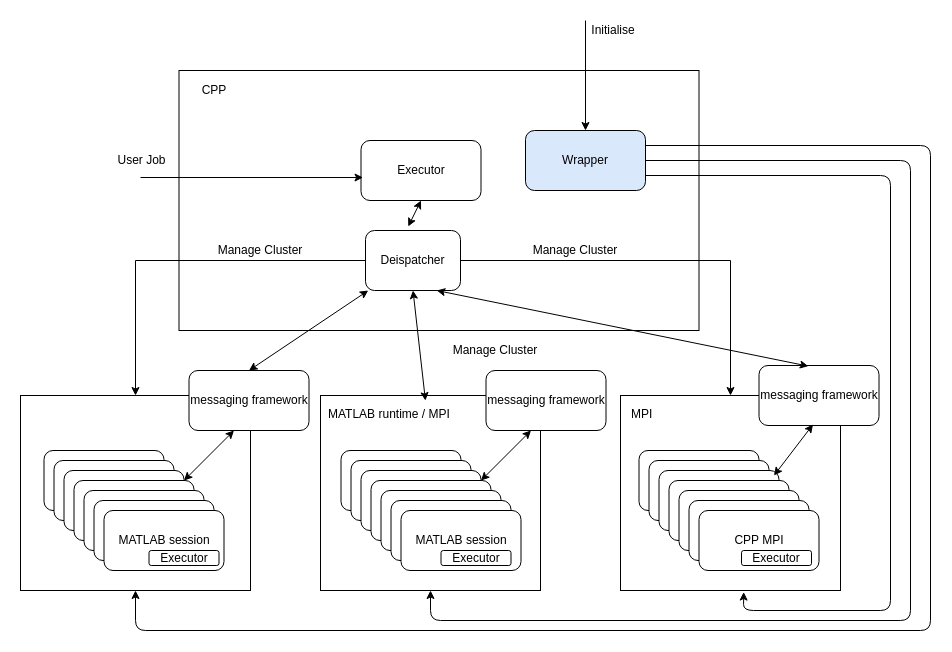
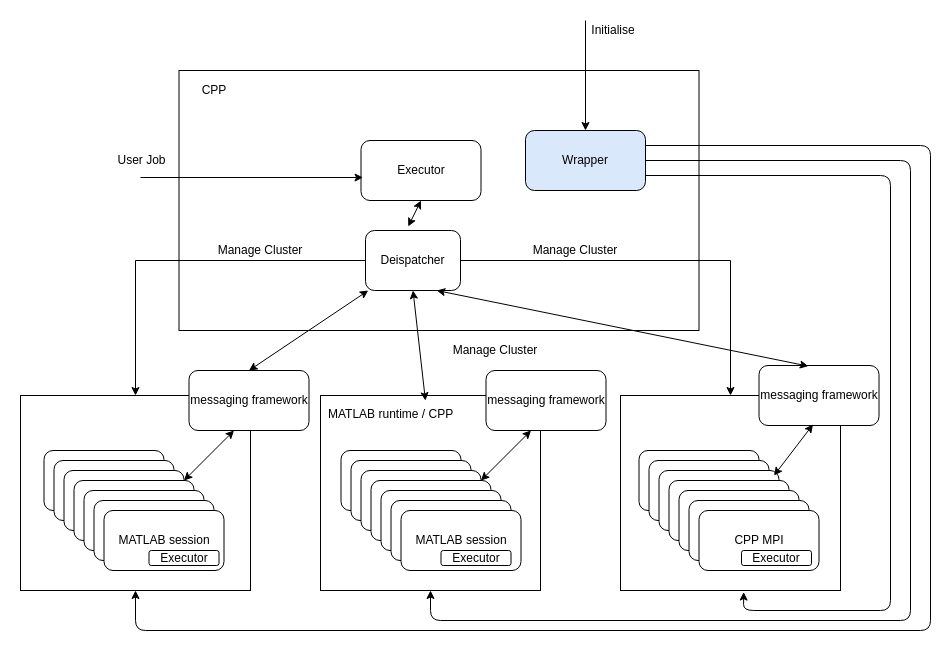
  <mxCell id="0" />
  <mxCell id="1" parent="0" />
  <mxCell id="2" value="" style="rounded=0;whiteSpace=wrap;html=1;" parent="1" vertex="1"><mxGeometry x="620" y="395" width="220" height="195" as="geometry" /></mxCell>
  <mxCell id="3" value="" style="rounded=0;whiteSpace=wrap;html=1;" parent="1" vertex="1"><mxGeometry x="178.5" y="70" width="520" height="260" as="geometry" /></mxCell>
  <mxCell id="4" style="edgeStyle=orthogonalEdgeStyle;rounded=0;orthogonalLoop=1;jettySize=auto;html=1;exitX=1;exitY=0.5;exitDx=0;exitDy=0;" parent="1" source="23" target="2" edge="1"><mxGeometry relative="1" as="geometry"><mxPoint x="565" y="400" as="targetPoint" /><mxPoint x="510" y="400" as="sourcePoint" /></mxGeometry></mxCell>
  <mxCell id="5" value="Executor" style="rounded=1;whiteSpace=wrap;html=1;" parent="1" vertex="1"><mxGeometry x="360.5" y="140" width="120" height="60" as="geometry" /></mxCell>
  <mxCell id="6" value="CPP MPI" style="rounded=1;whiteSpace=wrap;html=1;" parent="1" vertex="1"><mxGeometry x="638.5" y="450" width="120" height="60" as="geometry" /></mxCell>
  <mxCell id="7" value="CPP MPI" style="rounded=1;whiteSpace=wrap;html=1;" parent="1" vertex="1"><mxGeometry x="648.5" y="460" width="120" height="60" as="geometry" /></mxCell>
  <mxCell id="8" value="CPP MPI" style="rounded=1;whiteSpace=wrap;html=1;" parent="1" vertex="1"><mxGeometry x="658.5" y="470" width="120" height="60" as="geometry" /></mxCell>
  <mxCell id="9" value="CPP MPI" style="rounded=1;whiteSpace=wrap;html=1;" parent="1" vertex="1"><mxGeometry x="668.5" y="480" width="120" height="60" as="geometry" /></mxCell>
  <mxCell id="10" value="CPP MPI" style="rounded=1;whiteSpace=wrap;html=1;" parent="1" vertex="1"><mxGeometry x="678.5" y="490" width="120" height="60" as="geometry" /></mxCell>
  <mxCell id="11" value="CPP MPI" style="rounded=1;whiteSpace=wrap;html=1;" parent="1" vertex="1"><mxGeometry x="688.5" y="500" width="120" height="60" as="geometry" /></mxCell>
  <mxCell id="12" value="CPP MPI" style="rounded=1;whiteSpace=wrap;html=1;" parent="1" vertex="1"><mxGeometry x="698.5" y="510" width="120" height="60" as="geometry" /></mxCell>
  <mxCell id="13" value="" style="rounded=0;whiteSpace=wrap;html=1;" vertex="1" parent="1"><mxGeometry x="20" y="395" width="230" height="195" as="geometry" /></mxCell>
  <mxCell id="14" value="CPP MPI" style="rounded=1;whiteSpace=wrap;html=1;" vertex="1" parent="1"><mxGeometry x="43.5" y="450" width="120" height="60" as="geometry" /></mxCell>
  <mxCell id="15" value="CPP MPI" style="rounded=1;whiteSpace=wrap;html=1;" vertex="1" parent="1"><mxGeometry x="53.5" y="460" width="120" height="60" as="geometry" /></mxCell>
  <mxCell id="16" value="CPP MPI" style="rounded=1;whiteSpace=wrap;html=1;" vertex="1" parent="1"><mxGeometry x="63.5" y="470" width="120" height="60" as="geometry" /></mxCell>
  <mxCell id="17" value="CPP MPI" style="rounded=1;whiteSpace=wrap;html=1;" vertex="1" parent="1"><mxGeometry x="73.5" y="480" width="120" height="60" as="geometry" /></mxCell>
  <mxCell id="18" value="CPP MPI" style="rounded=1;whiteSpace=wrap;html=1;" vertex="1" parent="1"><mxGeometry x="83.5" y="490" width="120" height="60" as="geometry" /></mxCell>
  <mxCell id="19" value="CPP MPI" style="rounded=1;whiteSpace=wrap;html=1;" vertex="1" parent="1"><mxGeometry x="93.5" y="500" width="120" height="60" as="geometry" /></mxCell>
  <mxCell id="20" value="MATLAB session" style="rounded=1;whiteSpace=wrap;html=1;" vertex="1" parent="1"><mxGeometry x="103.5" y="510" width="120" height="60" as="geometry" /></mxCell>
  <mxCell id="21" style="edgeStyle=orthogonalEdgeStyle;rounded=0;orthogonalLoop=1;jettySize=auto;html=1;exitX=0;exitY=0.5;exitDx=0;exitDy=0;" edge="1" parent="1" source="23" target="13"><mxGeometry relative="1" as="geometry"><mxPoint x="345" y="400" as="targetPoint" /><mxPoint x="390" y="400" as="sourcePoint" /></mxGeometry></mxCell>
  <mxCell id="22" value="CPP" style="text;html=1;strokeColor=none;fillColor=none;align=center;verticalAlign=middle;whiteSpace=wrap;rounded=0;" vertex="1" parent="1"><mxGeometry x="193.5" y="80" width="40" height="20" as="geometry" /></mxCell>
  <mxCell id="23" value="Deispatcher" style="rounded=1;whiteSpace=wrap;html=1;" vertex="1" parent="1"><mxGeometry x="365" y="230" width="95" height="60" as="geometry" /></mxCell>
  <mxCell id="24" value="Wrapper" style="rounded=1;whiteSpace=wrap;html=1;fillColor=#dae8fc;" vertex="1" parent="1"><mxGeometry x="525" y="130" width="120" height="60" as="geometry" /></mxCell>
  <mxCell id="25" value="messaging framework" style="rounded=1;whiteSpace=wrap;html=1;" vertex="1" parent="1"><mxGeometry x="188.5" y="370" width="120" height="60" as="geometry" /></mxCell>
- <mxCell id="26" value="MPI" style="text;html=1;" vertex="1" parent="1"><mxGeometry x="628.5" y="400" width="30" height="30" as="geometry" /></mxCell>
  <mxCell id="27" value="" style="endArrow=classic;html=1;entryX=0.5;entryY=0;entryDx=0;entryDy=0;" edge="1" parent="1" target="24"><mxGeometry width="50" height="50" relative="1" as="geometry"><mxPoint x="585" y="20" as="sourcePoint" /><mxPoint x="460" y="-60" as="targetPoint" /></mxGeometry></mxCell>
  <mxCell id="28" value="Initialise" style="text;html=1;strokeColor=none;fillColor=none;align=center;verticalAlign=middle;whiteSpace=wrap;rounded=0;" vertex="1" parent="1"><mxGeometry x="592.5" y="20" width="40" height="20" as="geometry" /></mxCell>
  <mxCell id="29" value="Manage Cluster" style="text;html=1;strokeColor=none;fillColor=none;align=center;verticalAlign=middle;whiteSpace=wrap;rounded=0;" vertex="1" parent="1"><mxGeometry x="215" y="240" width="90" height="20" as="geometry" /></mxCell>
  <mxCell id="30" value="Manage Cluster" style="text;html=1;strokeColor=none;fillColor=none;align=center;verticalAlign=middle;whiteSpace=wrap;rounded=0;" vertex="1" parent="1"><mxGeometry x="530" y="240" width="90" height="20" as="geometry" /></mxCell>
  <mxCell id="31" value="" style="endArrow=classic;html=1;entryX=0.017;entryY=0.617;entryDx=0;entryDy=0;entryPerimeter=0;" edge="1" parent="1" target="5"><mxGeometry width="50" height="50" relative="1" as="geometry"><mxPoint x="140" y="177" as="sourcePoint" /><mxPoint x="220" y="130" as="targetPoint" /></mxGeometry></mxCell>
  <mxCell id="32" value="User Job" style="text;html=1;strokeColor=none;fillColor=none;align=center;verticalAlign=middle;whiteSpace=wrap;rounded=0;" vertex="1" parent="1"><mxGeometry x="103.5" y="150" width="75" height="20" as="geometry" /></mxCell>
  <mxCell id="33" value="" style="endArrow=classic;startArrow=classic;html=1;entryX=0.5;entryY=1;entryDx=0;entryDy=0;exitX=0.45;exitY=-0.067;exitDx=0;exitDy=0;exitPerimeter=0;" edge="1" parent="1" source="23" target="5"><mxGeometry width="50" height="50" relative="1" as="geometry"><mxPoint x="445" y="230" as="sourcePoint" /><mxPoint x="495" y="180" as="targetPoint" /></mxGeometry></mxCell>
  <mxCell id="34" value="messaging framework" style="rounded=1;whiteSpace=wrap;html=1;" vertex="1" parent="1"><mxGeometry x="758.5" y="365" width="120" height="60" as="geometry" /></mxCell>
  <mxCell id="35" value="" style="endArrow=classic;startArrow=classic;html=1;" edge="1" parent="1"><mxGeometry width="50" height="50" relative="1" as="geometry"><mxPoint x="183.5" y="480" as="sourcePoint" /><mxPoint x="233.5" y="430" as="targetPoint" /></mxGeometry></mxCell>
  <mxCell id="36" value="" style="endArrow=classic;startArrow=classic;html=1;entryX=0.45;entryY=0.983;entryDx=0;entryDy=0;entryPerimeter=0;" edge="1" parent="1" target="34"><mxGeometry width="50" height="50" relative="1" as="geometry"><mxPoint x="773.5" y="475" as="sourcePoint" /><mxPoint x="823.5" y="420" as="targetPoint" /></mxGeometry></mxCell>
  <mxCell id="37" value="" style="endArrow=classic;startArrow=classic;html=1;exitX=0.5;exitY=0;exitDx=0;exitDy=0;" edge="1" parent="1" source="25" target="23"><mxGeometry width="50" height="50" relative="1" as="geometry"><mxPoint x="335" y="370" as="sourcePoint" /><mxPoint x="385" y="320" as="targetPoint" /></mxGeometry></mxCell>
  <mxCell id="38" value="" style="endArrow=classic;startArrow=classic;html=1;entryX=0.75;entryY=1;entryDx=0;entryDy=0;exitX=0.411;exitY=0.011;exitDx=0;exitDy=0;exitPerimeter=0;" edge="1" parent="1" source="34" target="23"><mxGeometry width="50" height="50" relative="1" as="geometry"><mxPoint x="610" y="390" as="sourcePoint" /><mxPoint x="432.273" y="300" as="targetPoint" /></mxGeometry></mxCell>
  <mxCell id="39" value="" style="endArrow=classic;html=1;exitX=1;exitY=0.75;exitDx=0;exitDy=0;entryX=0.56;entryY=1.008;entryDx=0;entryDy=0;entryPerimeter=0;" edge="1" parent="1" source="24" target="2"><mxGeometry width="50" height="50" relative="1" as="geometry"><mxPoint x="100" y="720" as="sourcePoint" /><mxPoint x="740" y="600" as="targetPoint" /><Array as="points"><mxPoint x="890" y="175" /><mxPoint x="890" y="610" /><mxPoint x="743" y="610" /></Array></mxGeometry></mxCell>
  <mxCell id="40" value="" style="endArrow=classic;html=1;exitX=1;exitY=0.5;exitDx=0;exitDy=0;entryX=0.5;entryY=1;entryDx=0;entryDy=0;" edge="1" parent="1" source="24" target="41"><mxGeometry width="50" height="50" relative="1" as="geometry"><mxPoint x="697.5" y="106.5" as="sourcePoint" /><mxPoint x="220" y="620" as="targetPoint" /><Array as="points"><mxPoint x="910" y="160" /><mxPoint x="910" y="620" /><mxPoint x="430" y="620" /></Array></mxGeometry></mxCell>
  <mxCell id="41" value="" style="rounded=0;whiteSpace=wrap;html=1;" vertex="1" parent="1"><mxGeometry x="320" y="395" width="220" height="195" as="geometry" /></mxCell>
  <mxCell id="42" value="CPP MPI" style="rounded=1;whiteSpace=wrap;html=1;" vertex="1" parent="1"><mxGeometry x="340.5" y="450" width="120" height="60" as="geometry" /></mxCell>
  <mxCell id="43" value="CPP MPI" style="rounded=1;whiteSpace=wrap;html=1;" vertex="1" parent="1"><mxGeometry x="350.5" y="460" width="120" height="60" as="geometry" /></mxCell>
  <mxCell id="44" value="CPP MPI" style="rounded=1;whiteSpace=wrap;html=1;" vertex="1" parent="1"><mxGeometry x="360.5" y="470" width="120" height="60" as="geometry" /></mxCell>
  <mxCell id="45" value="CPP MPI" style="rounded=1;whiteSpace=wrap;html=1;" vertex="1" parent="1"><mxGeometry x="370.5" y="480" width="120" height="60" as="geometry" /></mxCell>
  <mxCell id="46" value="CPP MPI" style="rounded=1;whiteSpace=wrap;html=1;" vertex="1" parent="1"><mxGeometry x="380.5" y="490" width="120" height="60" as="geometry" /></mxCell>
  <mxCell id="47" value="CPP MPI" style="rounded=1;whiteSpace=wrap;html=1;" vertex="1" parent="1"><mxGeometry x="390.5" y="500" width="120" height="60" as="geometry" /></mxCell>
  <mxCell id="48" value="MATLAB session" style="rounded=1;whiteSpace=wrap;html=1;" vertex="1" parent="1"><mxGeometry x="400.5" y="510" width="120" height="60" as="geometry" /></mxCell>
  <mxCell id="49" value="messaging framework" style="rounded=1;whiteSpace=wrap;html=1;" vertex="1" parent="1"><mxGeometry x="485.5" y="370" width="120" height="60" as="geometry" /></mxCell>
- <mxCell id="50" value="MATLAB runtime / MPI" style="text;html=1;" vertex="1" parent="1"><mxGeometry x="325.5" y="400" width="160" height="30" as="geometry" /></mxCell>
+ <mxCell id="50" value="MATLAB runtime / CPP" style="text;html=1;" vertex="1" parent="1"><mxGeometry x="325.5" y="400" width="160" height="30" as="geometry" /></mxCell>
  <mxCell id="51" value="" style="endArrow=classic;startArrow=classic;html=1;" edge="1" parent="1"><mxGeometry width="50" height="50" relative="1" as="geometry"><mxPoint x="480.5" y="480" as="sourcePoint" /><mxPoint x="530.5" y="430" as="targetPoint" /></mxGeometry></mxCell>
  <mxCell id="52" value="Executor" style="rounded=1;whiteSpace=wrap;html=1;" vertex="1" parent="1"><mxGeometry x="148.5" y="550" width="70" height="15" as="geometry" /></mxCell>
  <mxCell id="53" value="Executor" style="rounded=1;whiteSpace=wrap;html=1;" vertex="1" parent="1"><mxGeometry x="741" y="550" width="70" height="15" as="geometry" /></mxCell>
  <mxCell id="54" value="Executor" style="rounded=1;whiteSpace=wrap;html=1;" vertex="1" parent="1"><mxGeometry x="440.5" y="550" width="70" height="15" as="geometry" /></mxCell>
  <mxCell id="55" value="" style="endArrow=classic;html=1;entryX=0.5;entryY=1;entryDx=0;entryDy=0;exitX=1;exitY=0.25;exitDx=0;exitDy=0;" edge="1" parent="1" source="24" target="13"><mxGeometry width="50" height="50" relative="1" as="geometry"><mxPoint x="655" y="170" as="sourcePoint" /><mxPoint x="230.5" y="600" as="targetPoint" /><Array as="points"><mxPoint x="930" y="145" /><mxPoint x="930" y="630" /><mxPoint x="135" y="630" /></Array></mxGeometry></mxCell>
  <mxCell id="56" value="" style="endArrow=classic;startArrow=classic;html=1;entryX=0.5;entryY=1;entryDx=0;entryDy=0;exitX=0.477;exitY=0.026;exitDx=0;exitDy=0;exitPerimeter=0;" edge="1" parent="1" source="41" target="23"><mxGeometry width="50" height="50" relative="1" as="geometry"><mxPoint x="425" y="390" as="sourcePoint" /><mxPoint x="495" y="300" as="targetPoint" /></mxGeometry></mxCell>
  <mxCell id="57" value="Manage Cluster" style="text;html=1;strokeColor=none;fillColor=none;align=center;verticalAlign=middle;whiteSpace=wrap;rounded=0;" vertex="1" parent="1"><mxGeometry x="450" y="340" width="90" height="20" as="geometry" /></mxCell>
